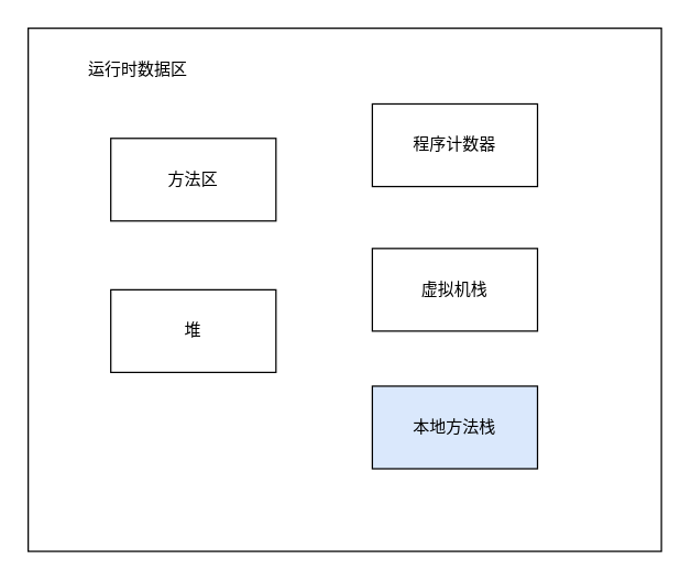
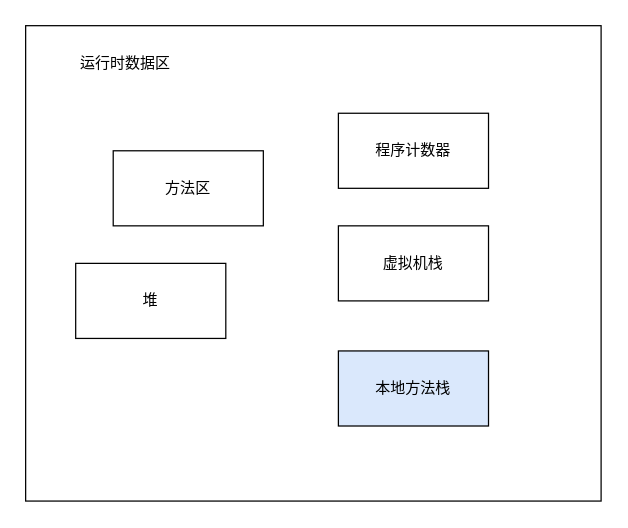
  <mxCell id="0" />
  <mxCell id="1" parent="0" />
  <mxCell id="2" value="" style="rounded=0;whiteSpace=wrap;html=1;" vertex="1" parent="1"><mxGeometry x="20" y="20" width="460" height="380" as="geometry" /></mxCell>
  <mxCell id="3" value="运行时数据区" style="text;html=1;strokeColor=none;fillColor=none;align=center;verticalAlign=middle;whiteSpace=wrap;rounded=0;" vertex="1" parent="1"><mxGeometry x="60" y="40" width="80" height="20" as="geometry" /></mxCell>
- <mxCell id="4" value="方法区" style="rounded=0;whiteSpace=wrap;html=1;" vertex="1" parent="1"><mxGeometry x="80" y="100" width="120" height="60" as="geometry" /></mxCell>
- <mxCell id="5" value="堆" style="rounded=0;whiteSpace=wrap;html=1;" vertex="1" parent="1"><mxGeometry x="80" y="210" width="120" height="60" as="geometry" /></mxCell>
- <mxCell id="6" value="程序计数器" style="rounded=0;whiteSpace=wrap;html=1;" vertex="1" parent="1"><mxGeometry x="270" y="75" width="120" height="60" as="geometry" /></mxCell>
+ <mxCell id="4" value="方法区" style="rounded=0;whiteSpace=wrap;html=1;" vertex="1" parent="1"><mxGeometry x="90" y="120" width="120" height="60" as="geometry" /></mxCell>
+ <mxCell id="5" value="堆" style="rounded=0;whiteSpace=wrap;html=1;" vertex="1" parent="1"><mxGeometry x="60" y="210" width="120" height="60" as="geometry" /></mxCell>
+ <mxCell id="6" value="程序计数器" style="rounded=0;whiteSpace=wrap;html=1;" vertex="1" parent="1"><mxGeometry x="270" y="90" width="120" height="60" as="geometry" /></mxCell>
  <mxCell id="7" value="虚拟机栈" style="rounded=0;whiteSpace=wrap;html=1;" vertex="1" parent="1"><mxGeometry x="270" y="180" width="120" height="60" as="geometry" /></mxCell>
  <mxCell id="8" value="本地方法栈" style="rounded=0;whiteSpace=wrap;html=1;fillColor=#dae8fc;" vertex="1" parent="1"><mxGeometry x="270" y="280" width="120" height="60" as="geometry" /></mxCell>
